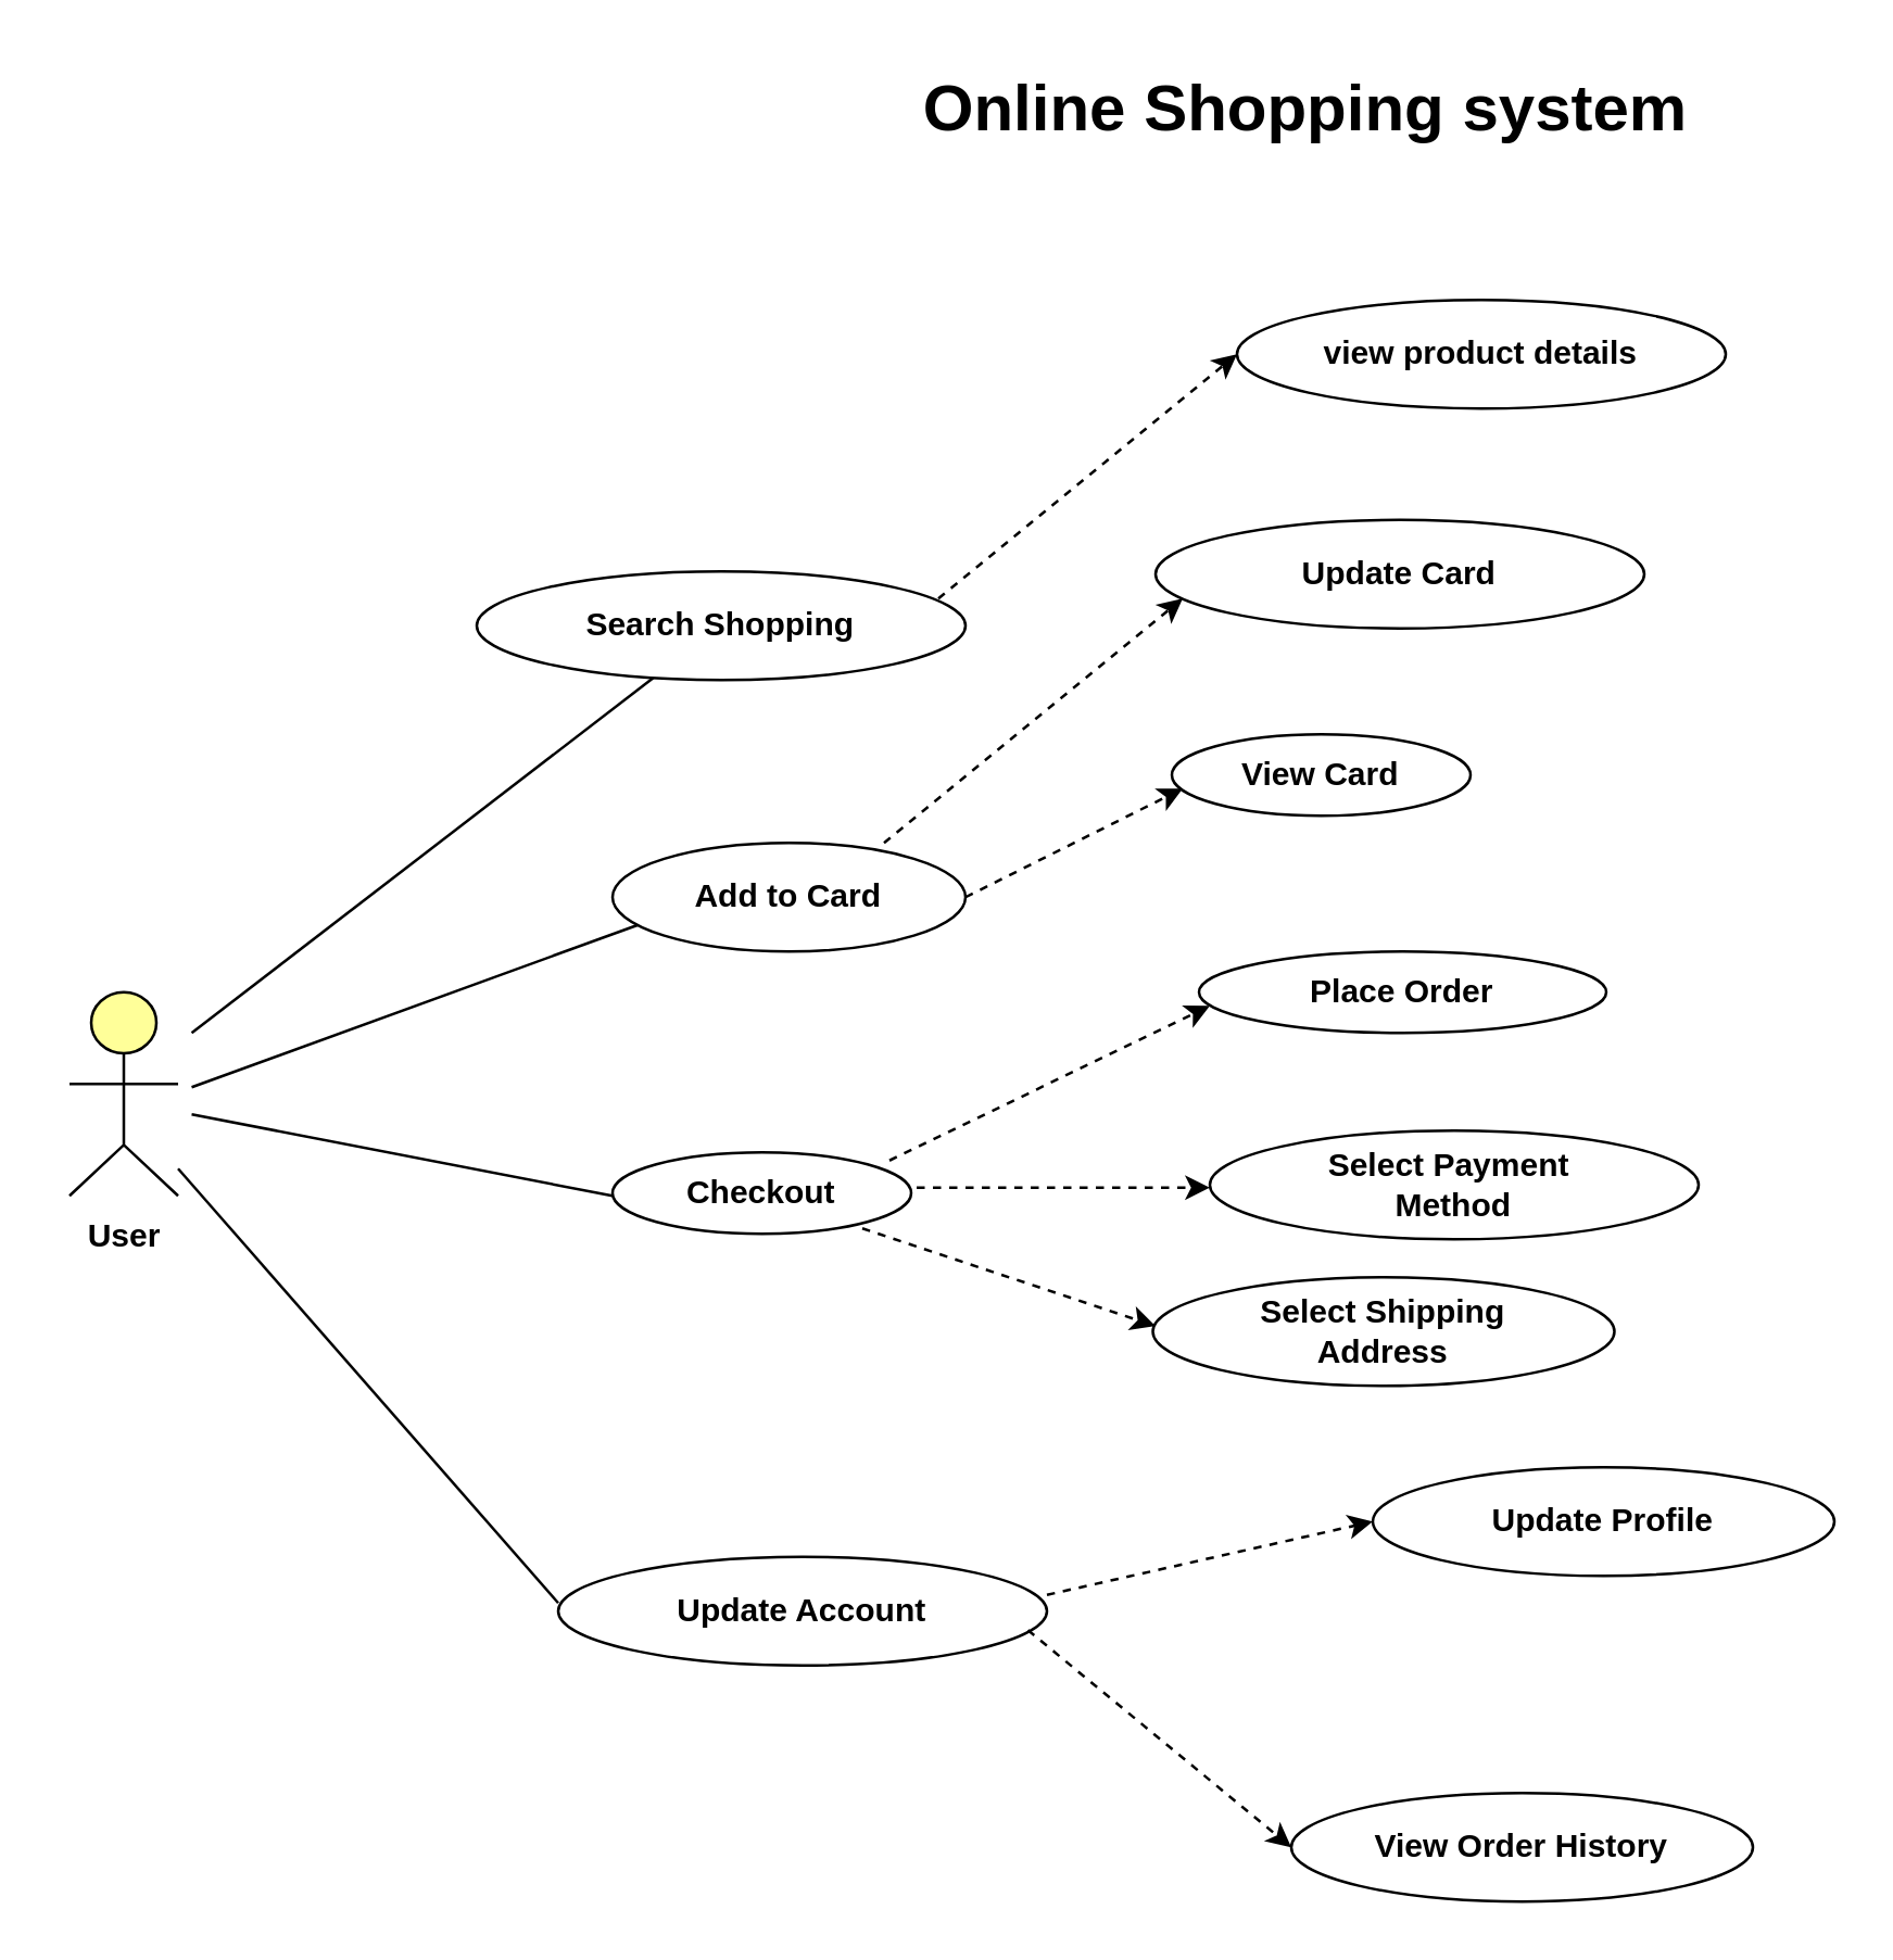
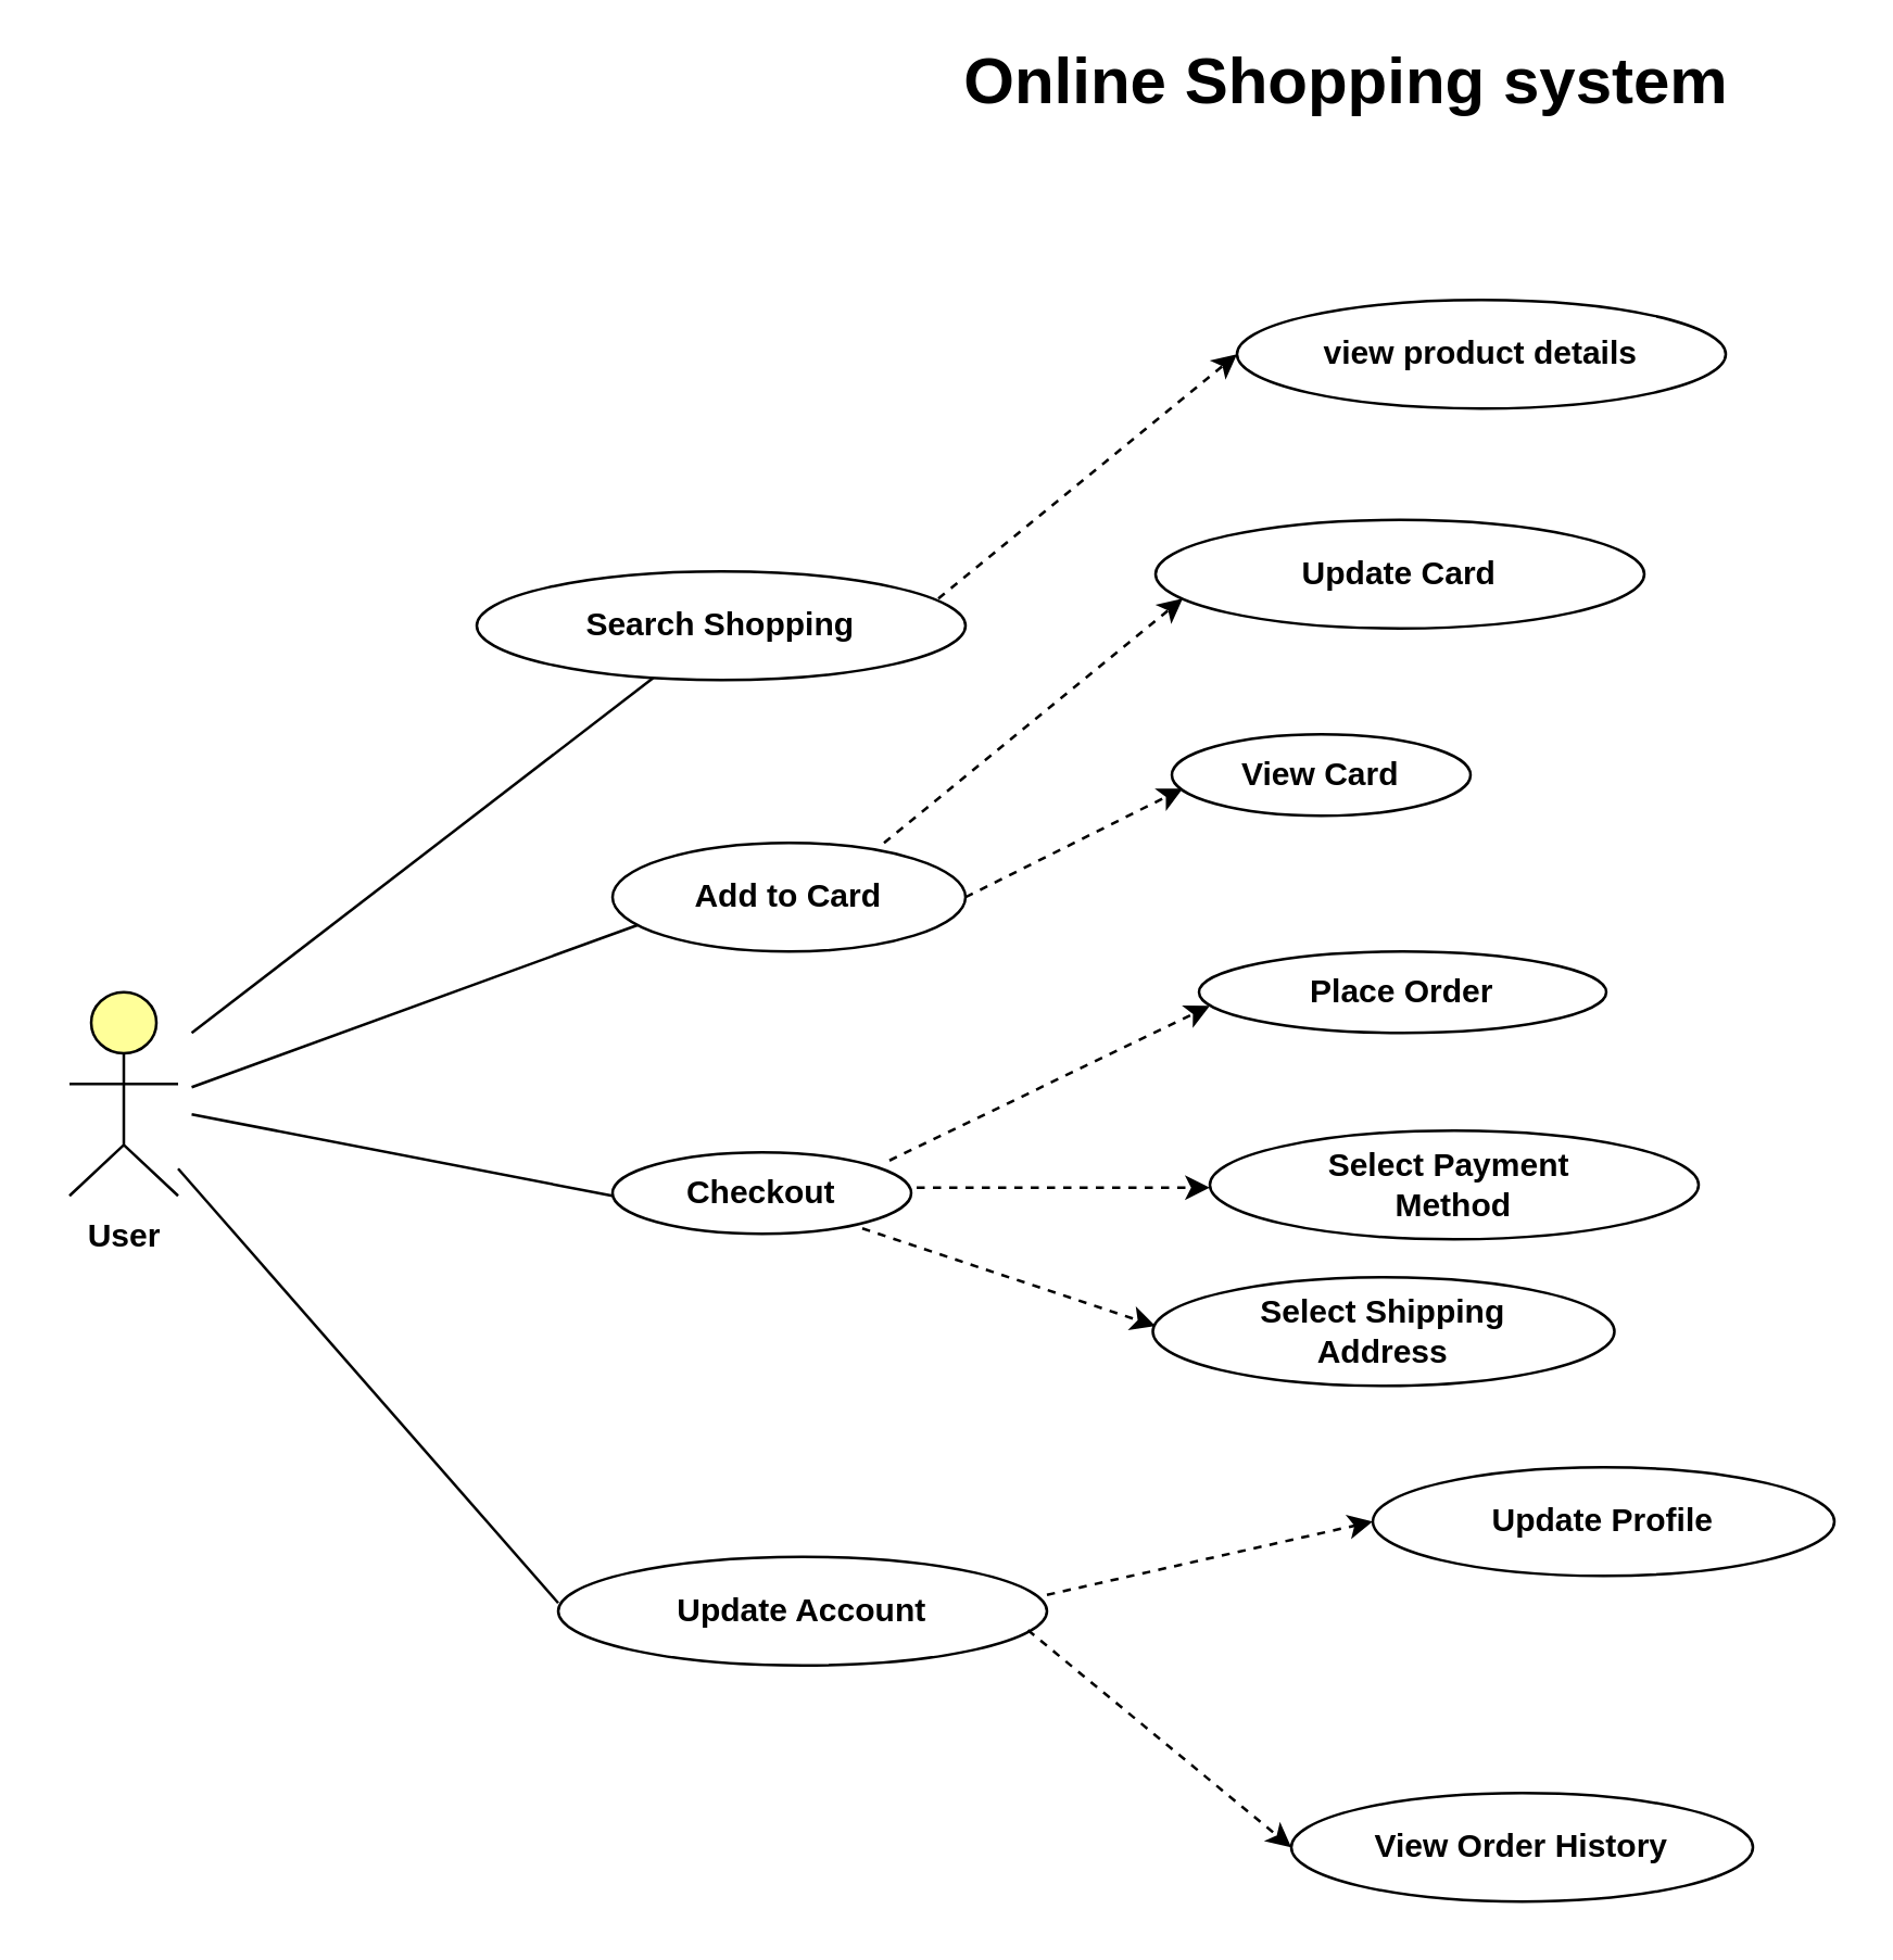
  <mxCell id="0" />
  <mxCell id="1" parent="0" />
  <mxCell id="2" value="" style="html=1;outlineConnect=0;whiteSpace=wrap;fillColor=#ffff99;verticalLabelPosition=bottom;verticalAlign=top;align=center;shape=mxgraph.archimate3.actor;rounded=1;" parent="1" vertex="1"><mxGeometry x="25" y="365" width="40" height="75" as="geometry" /></mxCell>
- <mxCell id="3" value="&lt;b&gt;&lt;font style=&quot;font-size: 24px;&quot;&gt;Online Shopping system&lt;/font&gt;&lt;/b&gt;" style="text;html=1;align=center;verticalAlign=middle;resizable=0;points=[];autosize=1;strokeColor=none;fillColor=none;rounded=1;" parent="1" vertex="1"><mxGeometry x="330" y="20" width="300" height="40" as="geometry" /></mxCell>
+ <mxCell id="3" value="&lt;b&gt;&lt;font style=&quot;font-size: 24px;&quot;&gt;Online Shopping system&lt;/font&gt;&lt;/b&gt;" style="text;html=1;align=center;verticalAlign=middle;resizable=0;points=[];autosize=1;strokeColor=none;fillColor=none;rounded=1;" parent="1" vertex="1"><mxGeometry x="345" y="10" width="300" height="40" as="geometry" /></mxCell>
  <mxCell id="4" value="&lt;b&gt;User&lt;/b&gt;" style="text;html=1;align=center;verticalAlign=middle;resizable=0;points=[];autosize=1;strokeColor=none;fillColor=none;rounded=1;" parent="1" vertex="1"><mxGeometry x="20" y="440" width="50" height="30" as="geometry" /></mxCell>
  <mxCell id="5" value="" style="endArrow=none;html=1;rounded=1;" parent="1" target="6" edge="1"><mxGeometry width="50" height="50" relative="1" as="geometry"><mxPoint x="70" y="380" as="sourcePoint" /><mxPoint x="245" y="280" as="targetPoint" /></mxGeometry></mxCell>
  <mxCell id="6" value="&lt;b&gt;Search Shopping&lt;/b&gt;" style="ellipse;whiteSpace=wrap;html=1;rounded=1;" parent="1" vertex="1"><mxGeometry x="175" y="210" width="180" height="40" as="geometry" /></mxCell>
  <mxCell id="7" value="&lt;b&gt;view product details&lt;/b&gt;" style="ellipse;whiteSpace=wrap;html=1;rounded=1;" parent="1" vertex="1"><mxGeometry x="455" y="110" width="180" height="40" as="geometry" /></mxCell>
  <mxCell id="8" value="" style="html=1;labelBackgroundColor=#ffffff;startArrow=none;startFill=0;startSize=6;endArrow=classic;endFill=1;endSize=6;jettySize=auto;orthogonalLoop=1;strokeWidth=1;dashed=1;fontSize=14;rounded=1;entryX=0;entryY=0.5;entryDx=0;entryDy=0;" parent="1" target="7" edge="1"><mxGeometry width="60" height="60" relative="1" as="geometry"><mxPoint x="345" y="220" as="sourcePoint" /><mxPoint x="405" y="160" as="targetPoint" /></mxGeometry></mxCell>
  <mxCell id="9" value="" style="endArrow=none;html=1;rounded=1;" parent="1" edge="1"><mxGeometry width="50" height="50" relative="1" as="geometry"><mxPoint x="70" y="400" as="sourcePoint" /><mxPoint x="235" y="340" as="targetPoint" /></mxGeometry></mxCell>
  <mxCell id="10" value="&lt;b&gt;Add to Card&lt;/b&gt;" style="ellipse;whiteSpace=wrap;html=1;rounded=1;" parent="1" vertex="1"><mxGeometry x="225" y="310" width="130" height="40" as="geometry" /></mxCell>
  <mxCell id="11" value="" style="html=1;labelBackgroundColor=#ffffff;startArrow=none;startFill=0;startSize=6;endArrow=classic;endFill=1;endSize=6;jettySize=auto;orthogonalLoop=1;strokeWidth=1;dashed=1;fontSize=14;rounded=1;entryX=0;entryY=0.5;entryDx=0;entryDy=0;" parent="1" edge="1"><mxGeometry width="60" height="60" relative="1" as="geometry"><mxPoint x="325" y="310" as="sourcePoint" /><mxPoint x="435" y="220" as="targetPoint" /></mxGeometry></mxCell>
  <mxCell id="12" value="" style="html=1;labelBackgroundColor=#ffffff;startArrow=none;startFill=0;startSize=6;endArrow=classic;endFill=1;endSize=6;jettySize=auto;orthogonalLoop=1;strokeWidth=1;dashed=1;fontSize=14;rounded=1;" parent="1" edge="1"><mxGeometry width="60" height="60" relative="1" as="geometry"><mxPoint x="355" y="330" as="sourcePoint" /><mxPoint x="435" y="290" as="targetPoint" /></mxGeometry></mxCell>
  <mxCell id="13" value="" style="html=1;labelBackgroundColor=#ffffff;startArrow=none;startFill=0;startSize=6;endArrow=classic;endFill=1;endSize=6;jettySize=auto;orthogonalLoop=1;strokeWidth=1;dashed=1;fontSize=14;rounded=1;" parent="1" edge="1"><mxGeometry width="60" height="60" relative="1" as="geometry"><mxPoint x="327" y="427" as="sourcePoint" /><mxPoint x="445" y="370" as="targetPoint" /></mxGeometry></mxCell>
  <mxCell id="14" value="&lt;b&gt;Update Card&lt;/b&gt;" style="ellipse;whiteSpace=wrap;html=1;rounded=1;" parent="1" vertex="1"><mxGeometry x="425" y="191" width="180" height="40" as="geometry" /></mxCell>
  <mxCell id="15" value="&lt;b&gt;View Card&lt;/b&gt;" style="ellipse;whiteSpace=wrap;html=1;rounded=1;" parent="1" vertex="1"><mxGeometry x="431" y="270" width="110" height="30" as="geometry" /></mxCell>
  <mxCell id="16" value="" style="endArrow=none;html=1;rounded=1;" parent="1" edge="1"><mxGeometry width="50" height="50" relative="1" as="geometry"><mxPoint x="70" y="410" as="sourcePoint" /><mxPoint x="225" y="440" as="targetPoint" /></mxGeometry></mxCell>
  <mxCell id="17" value="" style="endArrow=none;html=1;rounded=1;" parent="1" edge="1"><mxGeometry width="50" height="50" relative="1" as="geometry"><mxPoint x="65" y="430" as="sourcePoint" /><mxPoint x="205" y="590" as="targetPoint" /></mxGeometry></mxCell>
  <mxCell id="18" value="&lt;b&gt;Checkout&lt;/b&gt;" style="ellipse;whiteSpace=wrap;html=1;rounded=1;" parent="1" vertex="1"><mxGeometry x="225" y="424" width="110" height="30" as="geometry" /></mxCell>
  <mxCell id="19" value="&lt;b&gt;Place Order&lt;/b&gt;" style="ellipse;whiteSpace=wrap;html=1;rounded=1;" parent="1" vertex="1"><mxGeometry x="441" y="350" width="150" height="30" as="geometry" /></mxCell>
  <mxCell id="20" value="" style="html=1;labelBackgroundColor=#ffffff;startArrow=none;startFill=0;startSize=6;endArrow=classic;endFill=1;endSize=6;jettySize=auto;orthogonalLoop=1;strokeWidth=1;dashed=1;fontSize=14;rounded=1;" parent="1" edge="1"><mxGeometry width="60" height="60" relative="1" as="geometry"><mxPoint x="337" y="437" as="sourcePoint" /><mxPoint x="445" y="437" as="targetPoint" /></mxGeometry></mxCell>
  <mxCell id="21" value="&lt;b&gt;Select Payment&amp;nbsp;&lt;/b&gt;&lt;div&gt;&lt;b&gt;Method&lt;/b&gt;&lt;/div&gt;" style="ellipse;whiteSpace=wrap;html=1;rounded=1;" parent="1" vertex="1"><mxGeometry x="445" y="416" width="180" height="40" as="geometry" /></mxCell>
  <mxCell id="22" value="" style="html=1;labelBackgroundColor=#ffffff;startArrow=none;startFill=0;startSize=6;endArrow=classic;endFill=1;endSize=6;jettySize=auto;orthogonalLoop=1;strokeWidth=1;dashed=1;fontSize=14;rounded=1;" parent="1" edge="1"><mxGeometry width="60" height="60" relative="1" as="geometry"><mxPoint x="317" y="452" as="sourcePoint" /><mxPoint x="425" y="488" as="targetPoint" /></mxGeometry></mxCell>
  <mxCell id="23" value="&lt;b&gt;Select Shipping&lt;/b&gt;&lt;div&gt;&lt;b&gt;Address&lt;/b&gt;&lt;/div&gt;" style="ellipse;whiteSpace=wrap;html=1;rounded=1;" parent="1" vertex="1"><mxGeometry x="424" y="470" width="170" height="40" as="geometry" /></mxCell>
  <mxCell id="24" value="&lt;b&gt;Update Account&lt;/b&gt;" style="ellipse;whiteSpace=wrap;html=1;rounded=1;" parent="1" vertex="1"><mxGeometry x="205" y="573" width="180" height="40" as="geometry" /></mxCell>
  <mxCell id="25" value="" style="html=1;labelBackgroundColor=#ffffff;startArrow=none;startFill=0;startSize=6;endArrow=classic;endFill=1;endSize=6;jettySize=auto;orthogonalLoop=1;strokeWidth=1;dashed=1;fontSize=14;rounded=1;" parent="1" edge="1"><mxGeometry width="60" height="60" relative="1" as="geometry"><mxPoint x="385" y="587" as="sourcePoint" /><mxPoint x="505" y="560" as="targetPoint" /></mxGeometry></mxCell>
  <mxCell id="26" value="&lt;b&gt;View Order History&lt;/b&gt;" style="ellipse;whiteSpace=wrap;html=1;rounded=1;" parent="1" vertex="1"><mxGeometry x="475" y="660" width="170" height="40" as="geometry" /></mxCell>
  <mxCell id="27" value="&lt;b&gt;Update Profile&lt;/b&gt;" style="ellipse;whiteSpace=wrap;html=1;rounded=1;" parent="1" vertex="1"><mxGeometry x="505" y="540" width="170" height="40" as="geometry" /></mxCell>
  <mxCell id="28" value="" style="html=1;labelBackgroundColor=#ffffff;startArrow=none;startFill=0;startSize=6;endArrow=classic;endFill=1;endSize=6;jettySize=auto;orthogonalLoop=1;strokeWidth=1;dashed=1;fontSize=14;rounded=1;entryX=0;entryY=0.5;entryDx=0;entryDy=0;" parent="1" target="26" edge="1"><mxGeometry width="60" height="60" relative="1" as="geometry"><mxPoint x="378" y="600" as="sourcePoint" /><mxPoint x="407.714" y="620" as="targetPoint" /></mxGeometry></mxCell>
